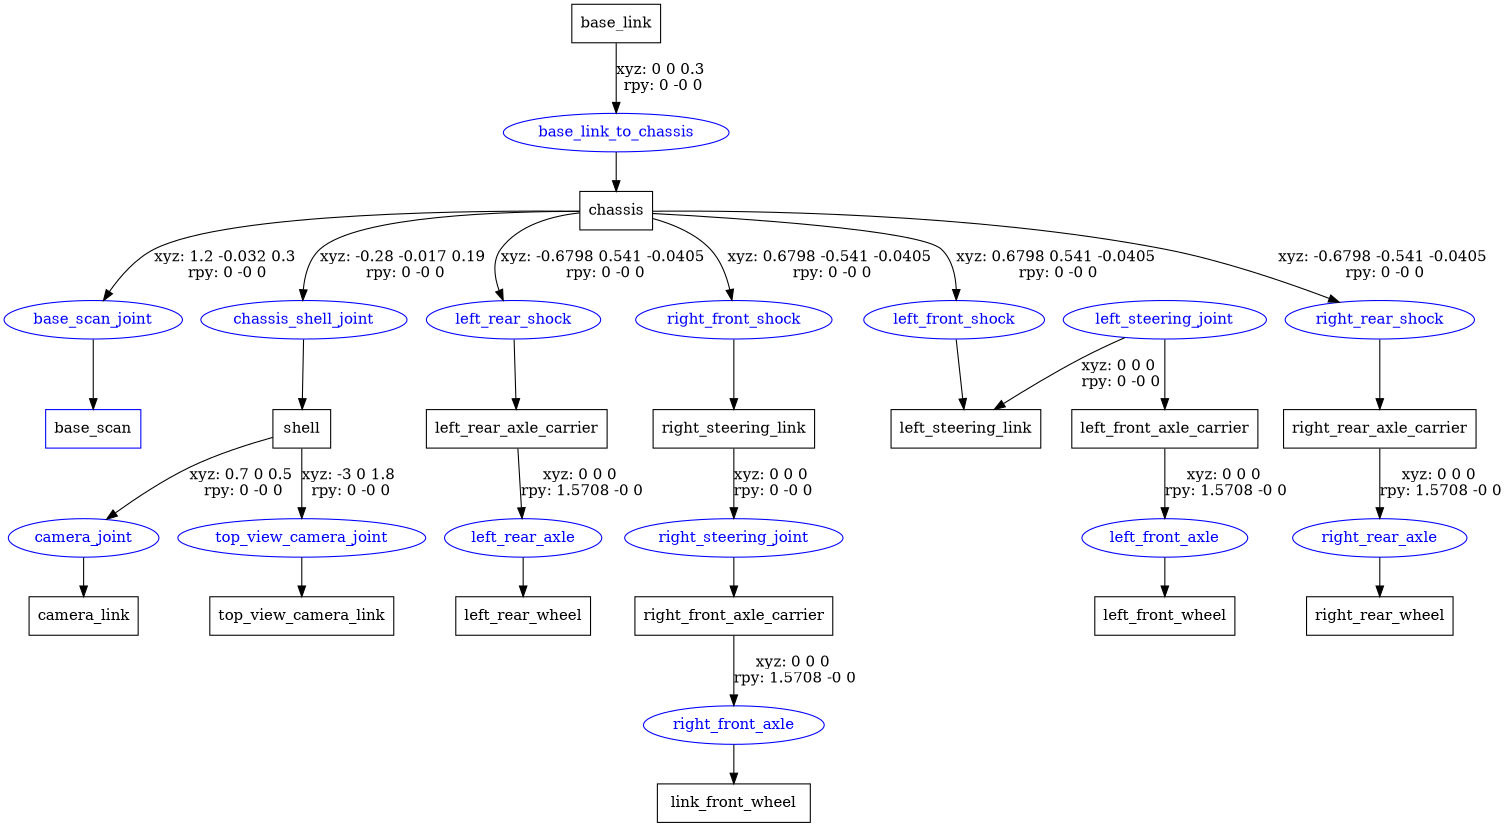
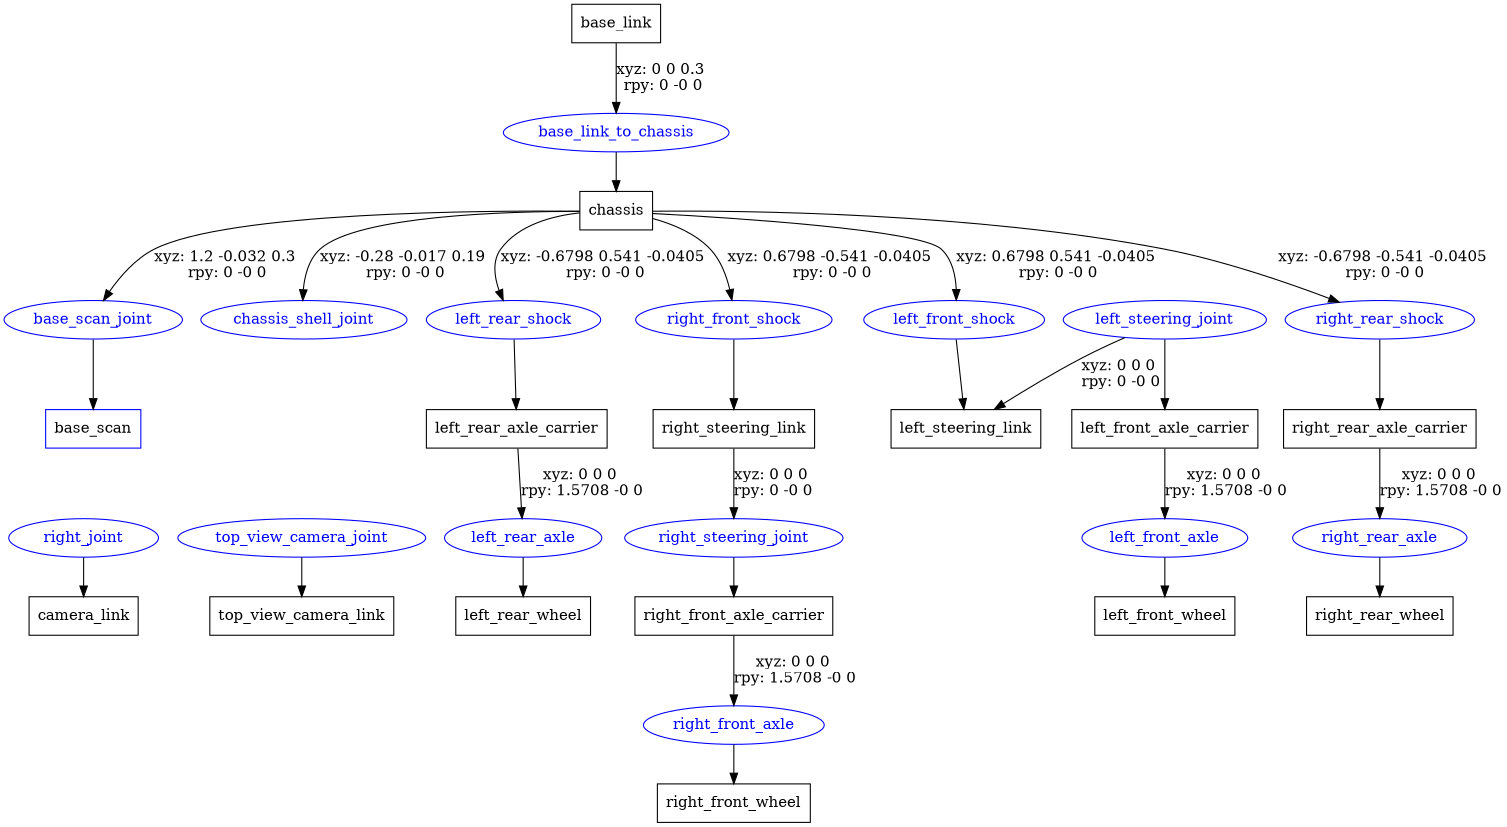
  digraph {
    node [shape=box color=blue]
    n1 [label=base_link color=""]
    base_link_to_chassis [fontcolor=blue shape=ellipse]
    n3 [label=chassis color=""]
    base_scan_joint [fontcolor=blue shape=ellipse]
    chassis_shell_joint [fontcolor=blue shape=ellipse]
    left_front_shock [fontcolor=blue shape=ellipse]
    left_rear_shock [fontcolor=blue shape=ellipse]
    right_front_shock [fontcolor=blue shape=ellipse]
    right_rear_shock [fontcolor=blue shape=ellipse]
    n10 [label=base_scan]
-   n11 [label=shell color=""]
    n12 [label=left_steering_link color=""]
    n13 [label=left_rear_axle_carrier color=""]
    n14 [label=right_steering_link color=""]
    n15 [label=right_rear_axle_carrier color=""]
-   camera_joint [fontcolor=blue shape=ellipse]
+   camera_joint [fontcolor=blue shape=ellipse label=right_joint]
    top_view_camera_joint [fontcolor=blue shape=ellipse]
    n18 [label=camera_link color=""]
    n19 [label=top_view_camera_link color=""]
    left_steering_joint [fontcolor=blue shape=ellipse]
    n21 [label=left_front_axle_carrier color=""]
    left_front_axle [fontcolor=blue shape=ellipse]
    n23 [label=left_front_wheel color=""]
    left_rear_axle [fontcolor=blue shape=ellipse]
    n25 [label=left_rear_wheel color=""]
    right_steering_joint [fontcolor=blue shape=ellipse]
    n27 [label=right_front_axle_carrier color=""]
    right_front_axle [fontcolor=blue shape=ellipse]
-   n29 [label=link_front_wheel color=""]
+   n29 [label=right_front_wheel color=""]
    right_rear_axle [fontcolor=blue shape=ellipse]
    n31 [label=right_rear_wheel color=""]
    n1 -> base_link_to_chassis [label="xyz: 0 0 0.3 \nrpy: 0 -0 0"]
    base_link_to_chassis -> n3
    n3 -> base_scan_joint [label="xyz: 1.2 -0.032 0.3 \nrpy: 0 -0 0"]
    n3 -> chassis_shell_joint [label="xyz: -0.28 -0.017 0.19 \nrpy: 0 -0 0"]
    n3 -> left_front_shock [label="xyz: 0.6798 0.541 -0.0405 \nrpy: 0 -0 0"]
    n3 -> left_rear_shock [label="xyz: -0.6798 0.541 -0.0405 \nrpy: 0 -0 0"]
    n3 -> right_front_shock [label="xyz: 0.6798 -0.541 -0.0405 \nrpy: 0 -0 0"]
    n3 -> right_rear_shock [label="xyz: -0.6798 -0.541 -0.0405 \nrpy: 0 -0 0"]
    base_scan_joint -> n10
-   chassis_shell_joint -> n11
    left_front_shock -> n12
    left_rear_shock -> n13
    right_front_shock -> n14
    right_rear_shock -> n15
-   n11 -> camera_joint [label="xyz: 0.7 0 0.5 \nrpy: 0 -0 0"]
-   n11 -> top_view_camera_joint [label="xyz: -3 0 1.8 \nrpy: 0 -0 0"]
    n13 -> left_rear_axle [label="xyz: 0 0 0 \nrpy: 1.5708 -0 0"]
    n14 -> right_steering_joint [label="xyz: 0 0 0 \nrpy: 0 -0 0"]
    n15 -> right_rear_axle [label="xyz: 0 0 0 \nrpy: 1.5708 -0 0"]
    camera_joint -> n18
    top_view_camera_joint -> n19
    left_steering_joint -> n12 [label="xyz: 0 0 0 \nrpy: 0 -0 0"]
    left_steering_joint -> n21
    n21 -> left_front_axle [label="xyz: 0 0 0 \nrpy: 1.5708 -0 0"]
    left_front_axle -> n23
    left_rear_axle -> n25
    right_steering_joint -> n27
    n27 -> right_front_axle [label="xyz: 0 0 0 \nrpy: 1.5708 -0 0"]
    right_front_axle -> n29
    right_rear_axle -> n31
  }
